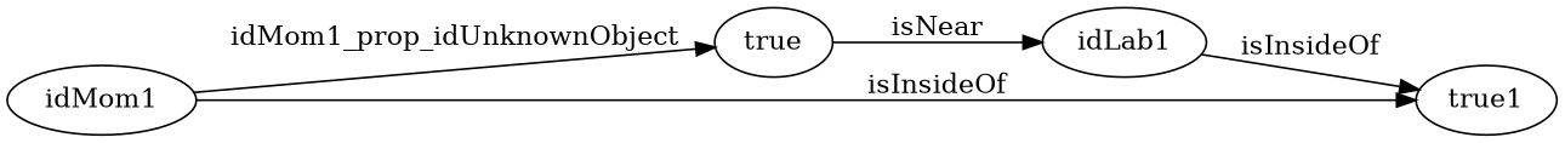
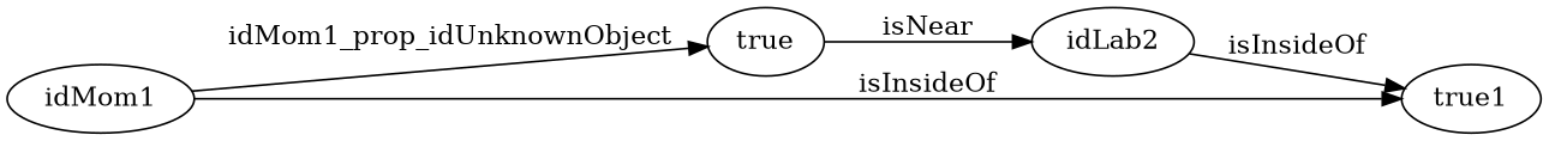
  strict digraph {
    rankdir=LR
    edge [edge_type=relationship]
    idMom1 [node_type=entity_node root=root]
    true
    n3 [label=true1]
-   idLab1
+   idLab1 [label=idLab2]
    idMom1 -> true [edge_type=property label=idMom1_prop_idUnknownObject]
    idMom1 -> n3 [label=isInsideOf]
    true -> idLab1 [label=isNear]
    idLab1 -> n3 [label=isInsideOf]
  }
